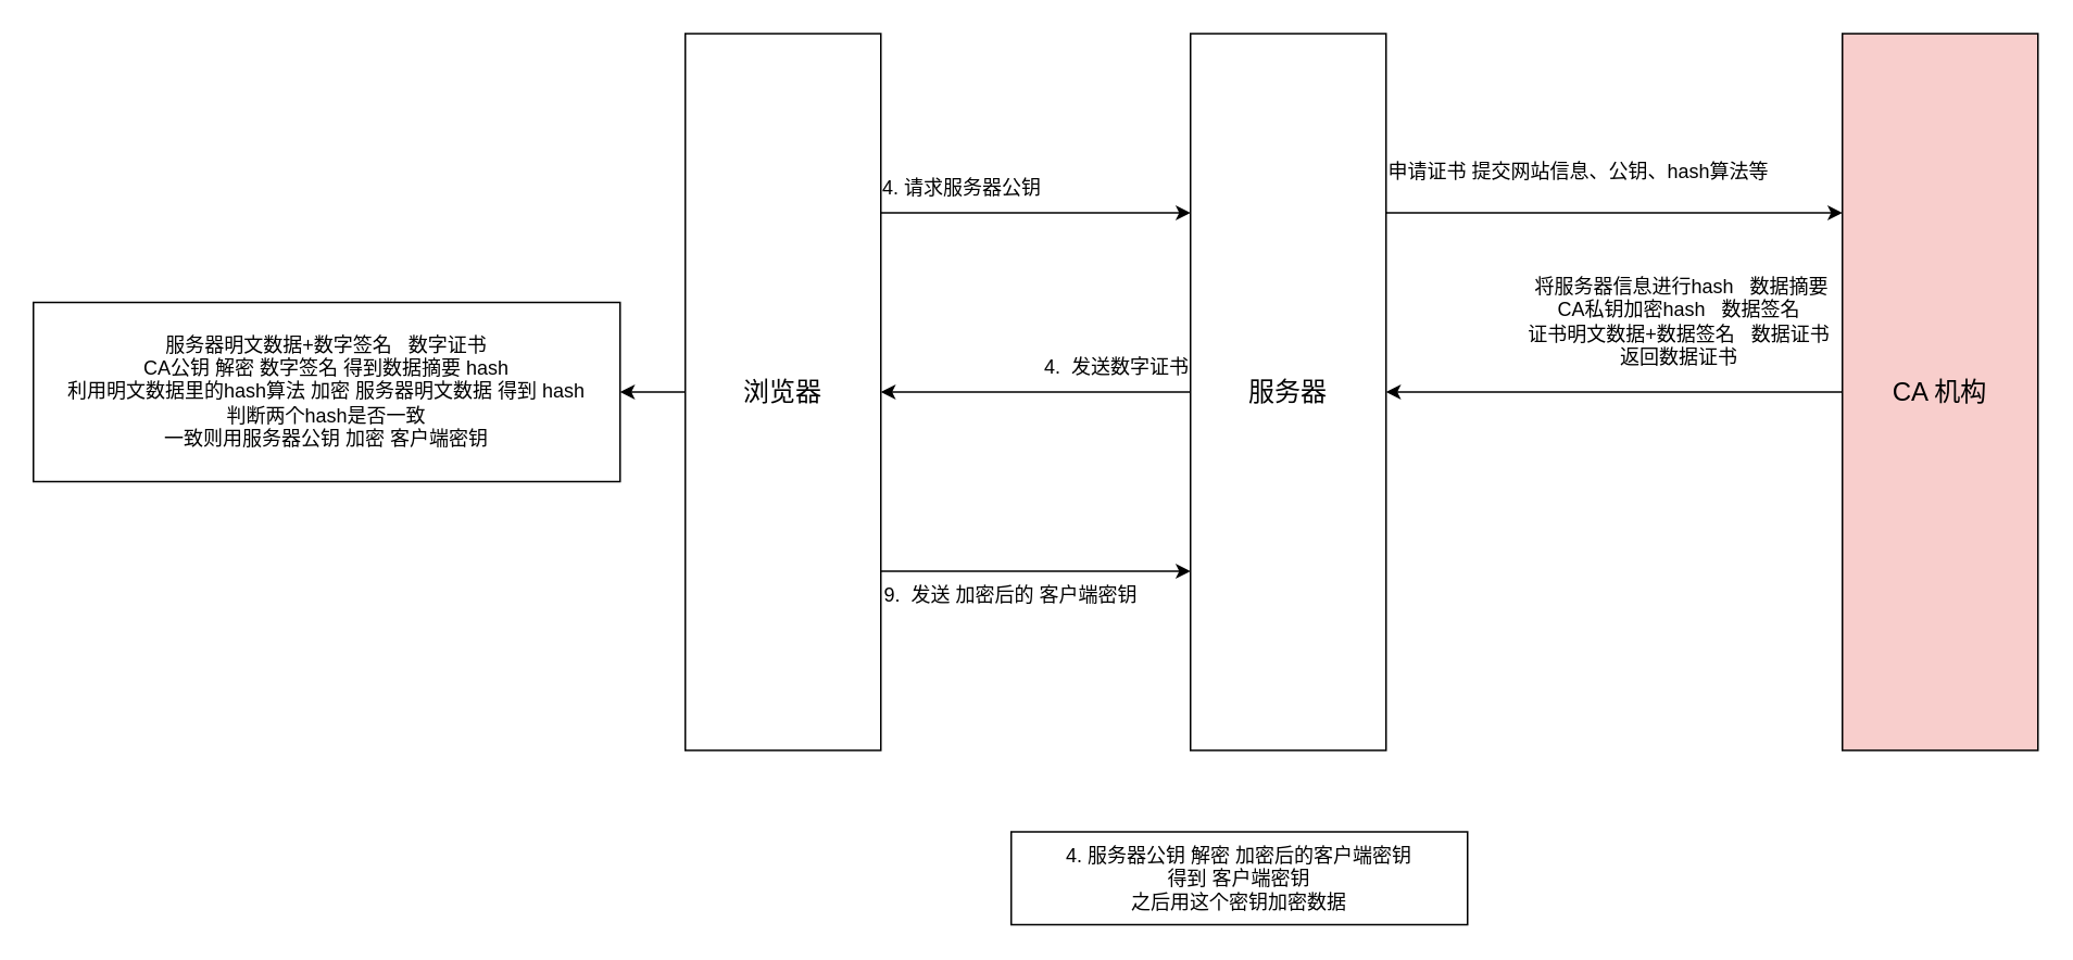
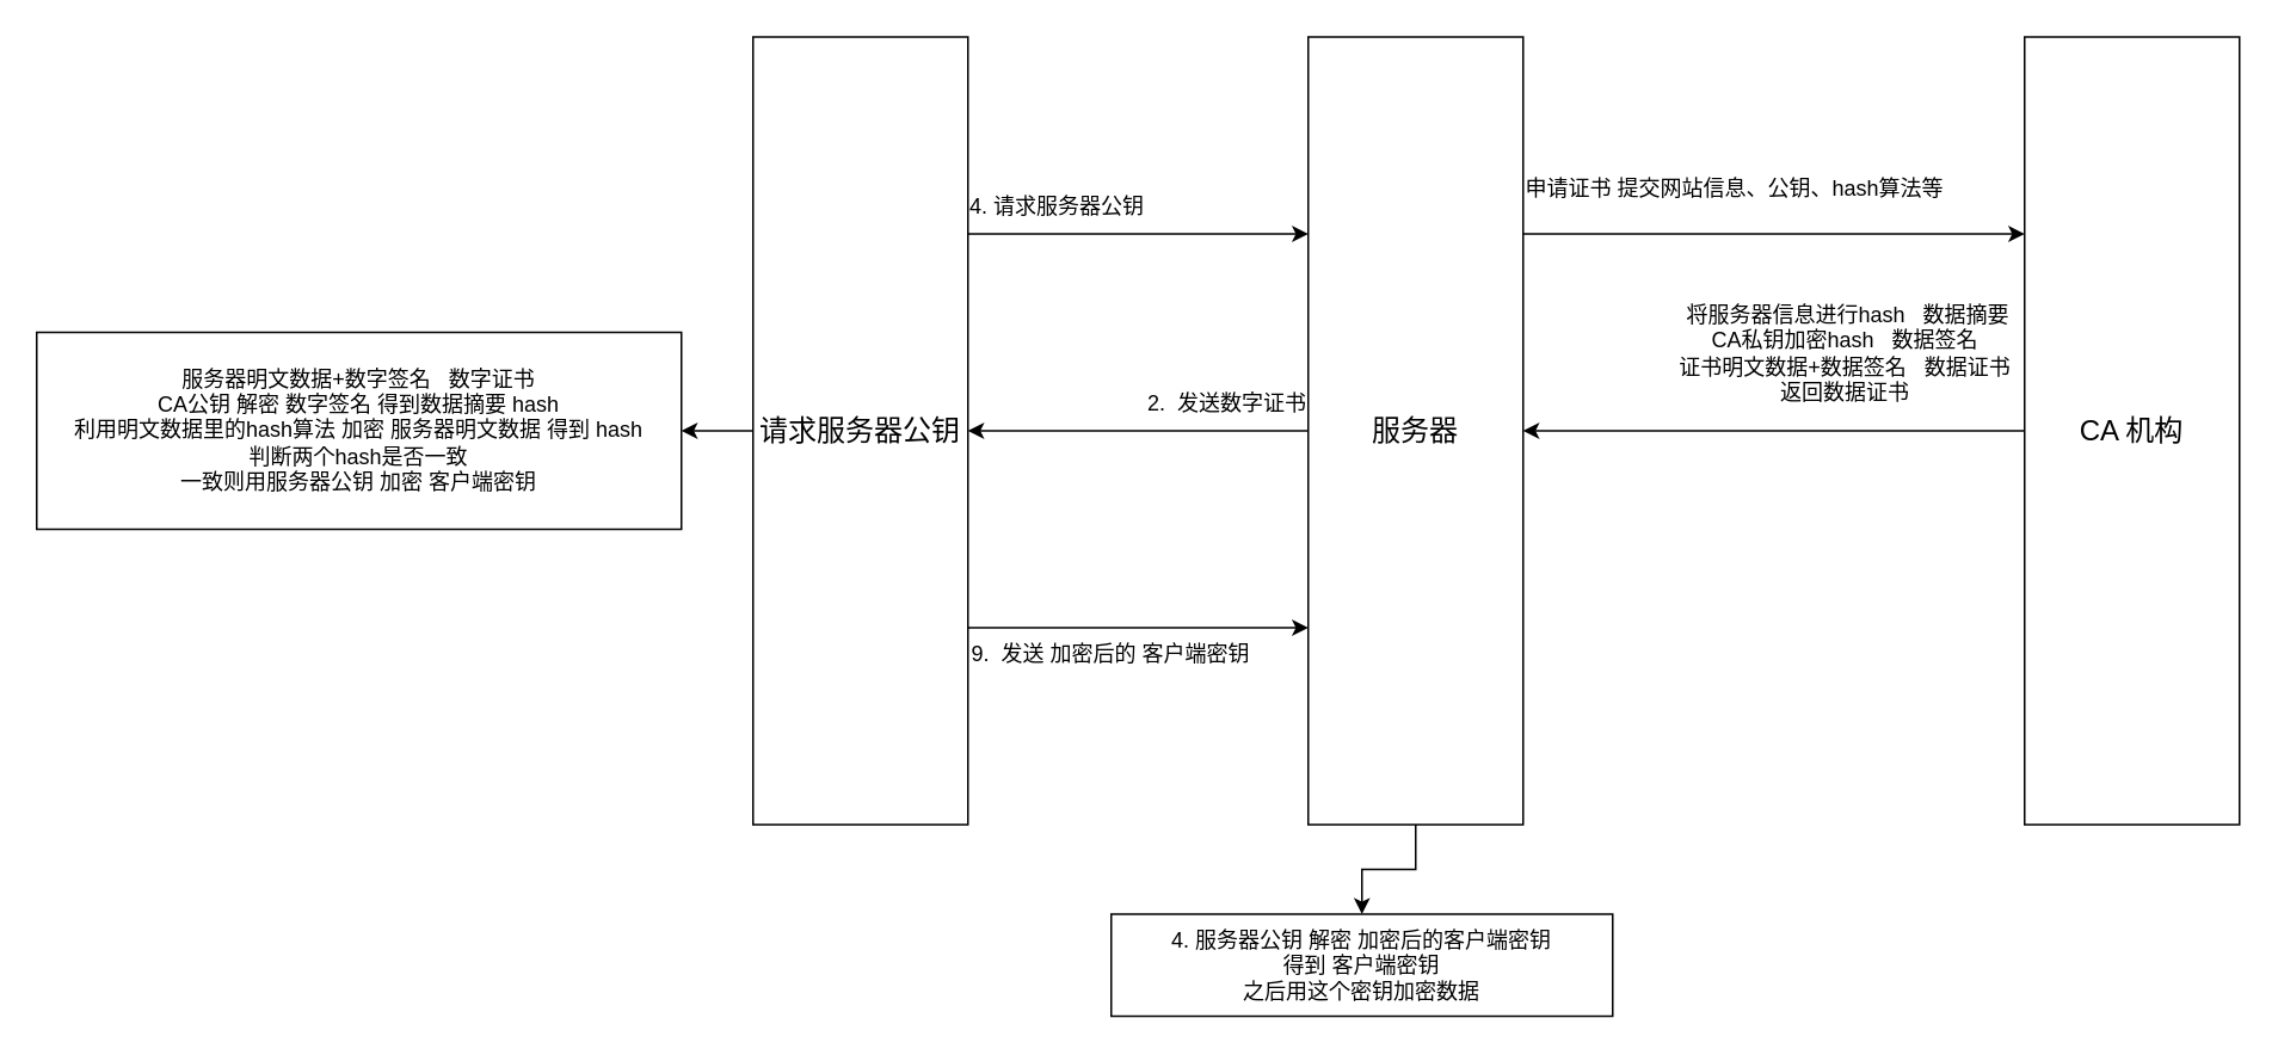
  <mxCell id="0" />
  <mxCell id="1" parent="0" />
  <mxCell id="2" style="edgeStyle=orthogonalEdgeStyle;rounded=0;orthogonalLoop=1;jettySize=auto;html=1;exitX=1;exitY=0.75;exitDx=0;exitDy=0;entryX=0;entryY=0.75;entryDx=0;entryDy=0;" edge="1" parent="1" source="5" target="9"><mxGeometry relative="1" as="geometry" /></mxCell>
  <mxCell id="3" style="edgeStyle=orthogonalEdgeStyle;rounded=0;orthogonalLoop=1;jettySize=auto;html=1;entryX=1;entryY=0.5;entryDx=0;entryDy=0;" edge="1" parent="1" source="5" target="17"><mxGeometry relative="1" as="geometry" /></mxCell>
  <mxCell id="4" style="edgeStyle=orthogonalEdgeStyle;rounded=0;orthogonalLoop=1;jettySize=auto;html=1;exitX=1;exitY=0.25;exitDx=0;exitDy=0;entryX=0;entryY=0.25;entryDx=0;entryDy=0;" edge="1" parent="1" source="5" target="9"><mxGeometry relative="1" as="geometry" /></mxCell>
- <mxCell id="5" value="&lt;font style=&quot;font-size: 16px&quot;&gt;浏览器&lt;/font&gt;" style="rounded=0;whiteSpace=wrap;html=1;" vertex="1" parent="1"><mxGeometry x="420" y="20" width="120" height="440" as="geometry" /></mxCell>
+ <mxCell id="5" value="&lt;font style=&quot;font-size: 16px&quot;&gt;请求服务器公钥&lt;/font&gt;" style="rounded=0;whiteSpace=wrap;html=1;" vertex="1" parent="1"><mxGeometry x="420" y="20" width="120" height="440" as="geometry" /></mxCell>
  <mxCell id="6" style="edgeStyle=orthogonalEdgeStyle;rounded=0;orthogonalLoop=1;jettySize=auto;html=1;exitX=0;exitY=0.5;exitDx=0;exitDy=0;" edge="1" parent="1" source="9" target="5"><mxGeometry relative="1" as="geometry"><Array as="points"><mxPoint x="490" y="240" /><mxPoint x="490" y="240" /></Array></mxGeometry></mxCell>
  <mxCell id="7" style="edgeStyle=orthogonalEdgeStyle;rounded=0;orthogonalLoop=1;jettySize=auto;html=1;exitX=1;exitY=0.25;exitDx=0;exitDy=0;entryX=0;entryY=0.25;entryDx=0;entryDy=0;" edge="1" parent="1" source="9" target="14"><mxGeometry relative="1" as="geometry" /></mxCell>
+ <mxCell id="8" style="edgeStyle=orthogonalEdgeStyle;rounded=0;orthogonalLoop=1;jettySize=auto;html=1;exitX=0.5;exitY=1;exitDx=0;exitDy=0;entryX=0.5;entryY=0;entryDx=0;entryDy=0;" edge="1" parent="1" source="9" target="18"><mxGeometry relative="1" as="geometry"><mxPoint x="790" y="530" as="targetPoint" /></mxGeometry></mxCell>
  <mxCell id="9" value="&lt;font style=&quot;font-size: 16px&quot;&gt;服务器&lt;/font&gt;" style="rounded=0;whiteSpace=wrap;html=1;" vertex="1" parent="1"><mxGeometry x="730" y="20" width="120" height="440" as="geometry" /></mxCell>
  <mxCell id="10" value="4. 请求服务器公钥" style="text;html=1;strokeColor=none;fillColor=none;align=center;verticalAlign=middle;whiteSpace=wrap;rounded=0;" vertex="1" parent="1"><mxGeometry x="520" y="100" width="140" height="30" as="geometry" /></mxCell>
- <mxCell id="11" value="4.&amp;nbsp; 发送数字证书" style="text;html=1;strokeColor=none;fillColor=none;align=center;verticalAlign=middle;whiteSpace=wrap;rounded=0;" vertex="1" parent="1"><mxGeometry x="610" y="210" width="150" height="30" as="geometry" /></mxCell>
+ <mxCell id="11" value="2.&amp;nbsp; 发送数字证书" style="text;html=1;strokeColor=none;fillColor=none;align=center;verticalAlign=middle;whiteSpace=wrap;rounded=0;" vertex="1" parent="1"><mxGeometry x="610" y="210" width="150" height="30" as="geometry" /></mxCell>
  <mxCell id="12" value="9.&amp;nbsp; 发送 加密后的 客户端密钥" style="text;html=1;strokeColor=none;fillColor=none;align=center;verticalAlign=middle;whiteSpace=wrap;rounded=0;" vertex="1" parent="1"><mxGeometry x="530" y="350" width="180" height="30" as="geometry" /></mxCell>
  <mxCell id="13" style="edgeStyle=orthogonalEdgeStyle;rounded=0;orthogonalLoop=1;jettySize=auto;html=1;exitX=0;exitY=0.5;exitDx=0;exitDy=0;entryX=1;entryY=0.5;entryDx=0;entryDy=0;" edge="1" parent="1" source="14" target="9"><mxGeometry relative="1" as="geometry" /></mxCell>
- <mxCell id="14" value="&lt;span style=&quot;font-size: 16px&quot;&gt;CA 机构&lt;/span&gt;" style="rounded=0;whiteSpace=wrap;html=1;fillColor=#f8cecc;" vertex="1" parent="1"><mxGeometry x="1130" y="20" width="120" height="440" as="geometry" /></mxCell>
+ <mxCell id="14" value="&lt;span style=&quot;font-size: 16px&quot;&gt;CA 机构&lt;/span&gt;" style="rounded=0;whiteSpace=wrap;html=1;" vertex="1" parent="1"><mxGeometry x="1130" y="20" width="120" height="440" as="geometry" /></mxCell>
  <mxCell id="15" value="&amp;nbsp; 申请证书 提交网站信息、公钥、hash算法等" style="text;html=1;strokeColor=none;fillColor=none;align=center;verticalAlign=middle;whiteSpace=wrap;rounded=0;" vertex="1" parent="1"><mxGeometry x="840" y="90" width="250" height="30" as="geometry" /></mxCell>
  <mxCell id="16" value="&amp;nbsp;将服务器信息进行hash&amp;nbsp; &amp;nbsp;数据摘要&lt;br&gt;CA私钥加密hash&amp;nbsp; &amp;nbsp;数据签名&lt;br&gt;证书明文数据+数据签名&amp;nbsp; &amp;nbsp;数据证书&lt;br&gt;返回数据证书" style="text;html=1;strokeColor=none;fillColor=none;align=center;verticalAlign=middle;whiteSpace=wrap;rounded=0;spacingTop=4;" vertex="1" parent="1"><mxGeometry x="920" y="160" width="220" height="70" as="geometry" /></mxCell>
  <mxCell id="17" value="服务器明文数据+数字签名&amp;nbsp; &amp;nbsp;数字证书&lt;br&gt;CA公钥 解密 数字签名 得到数据摘要 hash&lt;br&gt;利用明文数据里的hash算法 加密 服务器明文数据 得到 hash&lt;br&gt;判断两个hash是否一致&lt;br&gt;一致则用服务器公钥 加密 客户端密钥" style="rounded=0;whiteSpace=wrap;html=1;" vertex="1" parent="1"><mxGeometry x="20" y="185" width="360" height="110" as="geometry" /></mxCell>
  <mxCell id="18" value="4. 服务器公钥 解密 加密后的客户端密钥&lt;br&gt;得到 客户端密钥&lt;br&gt;之后用这个密钥加密数据" style="rounded=0;whiteSpace=wrap;html=1;" vertex="1" parent="1"><mxGeometry x="620" y="510" width="280" height="57" as="geometry" /></mxCell>
